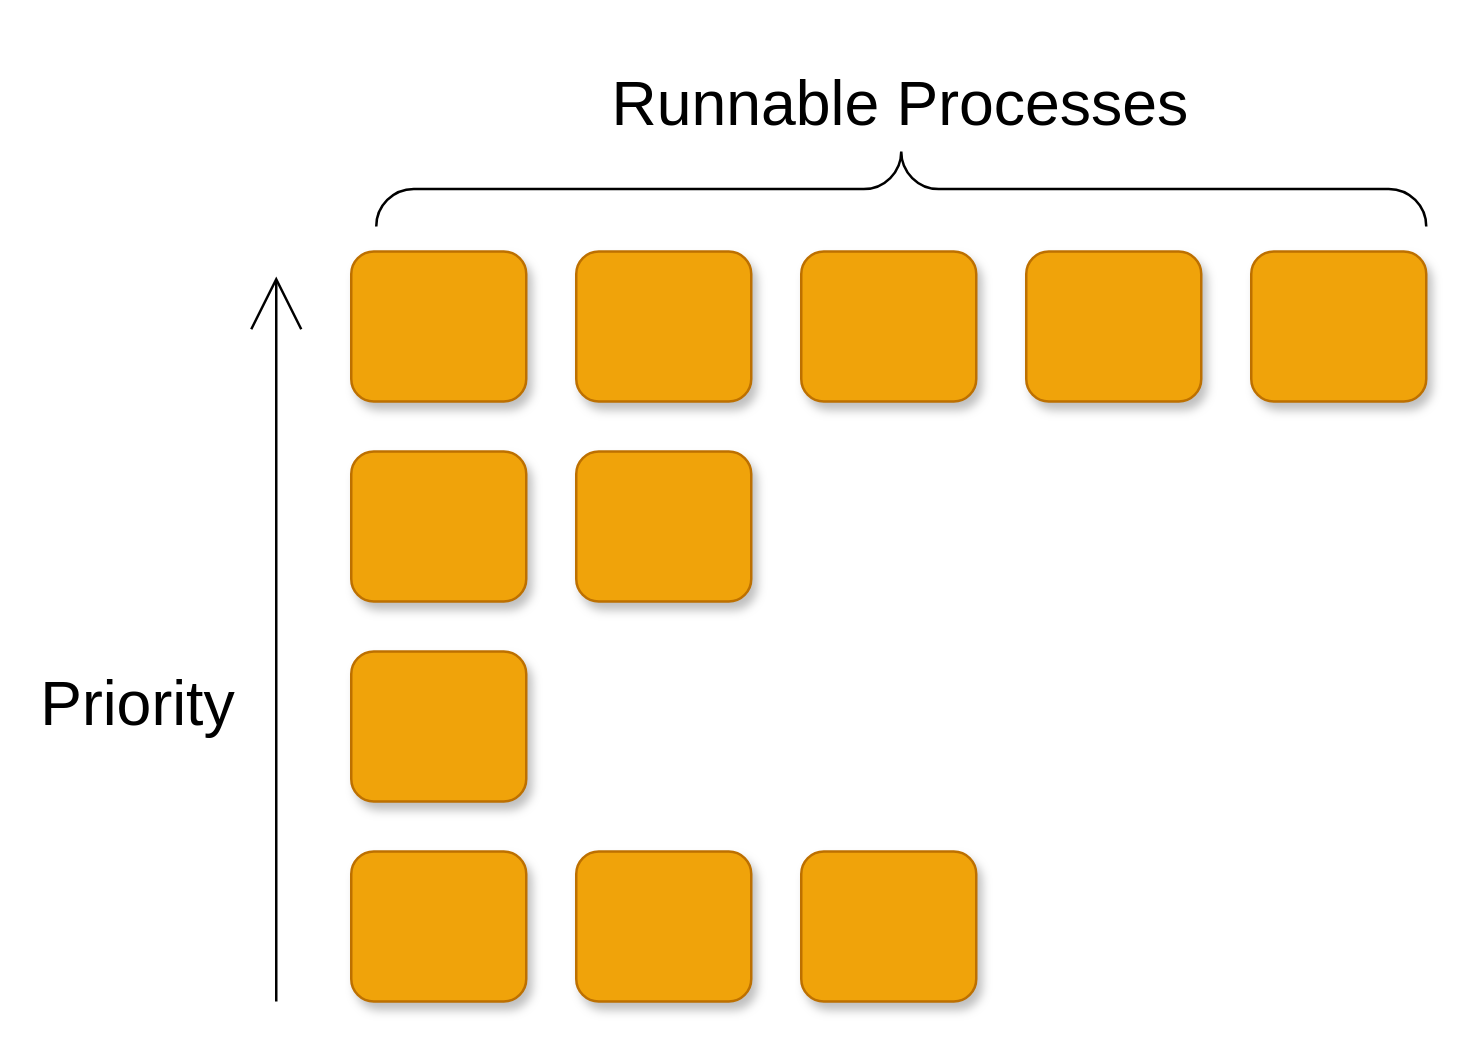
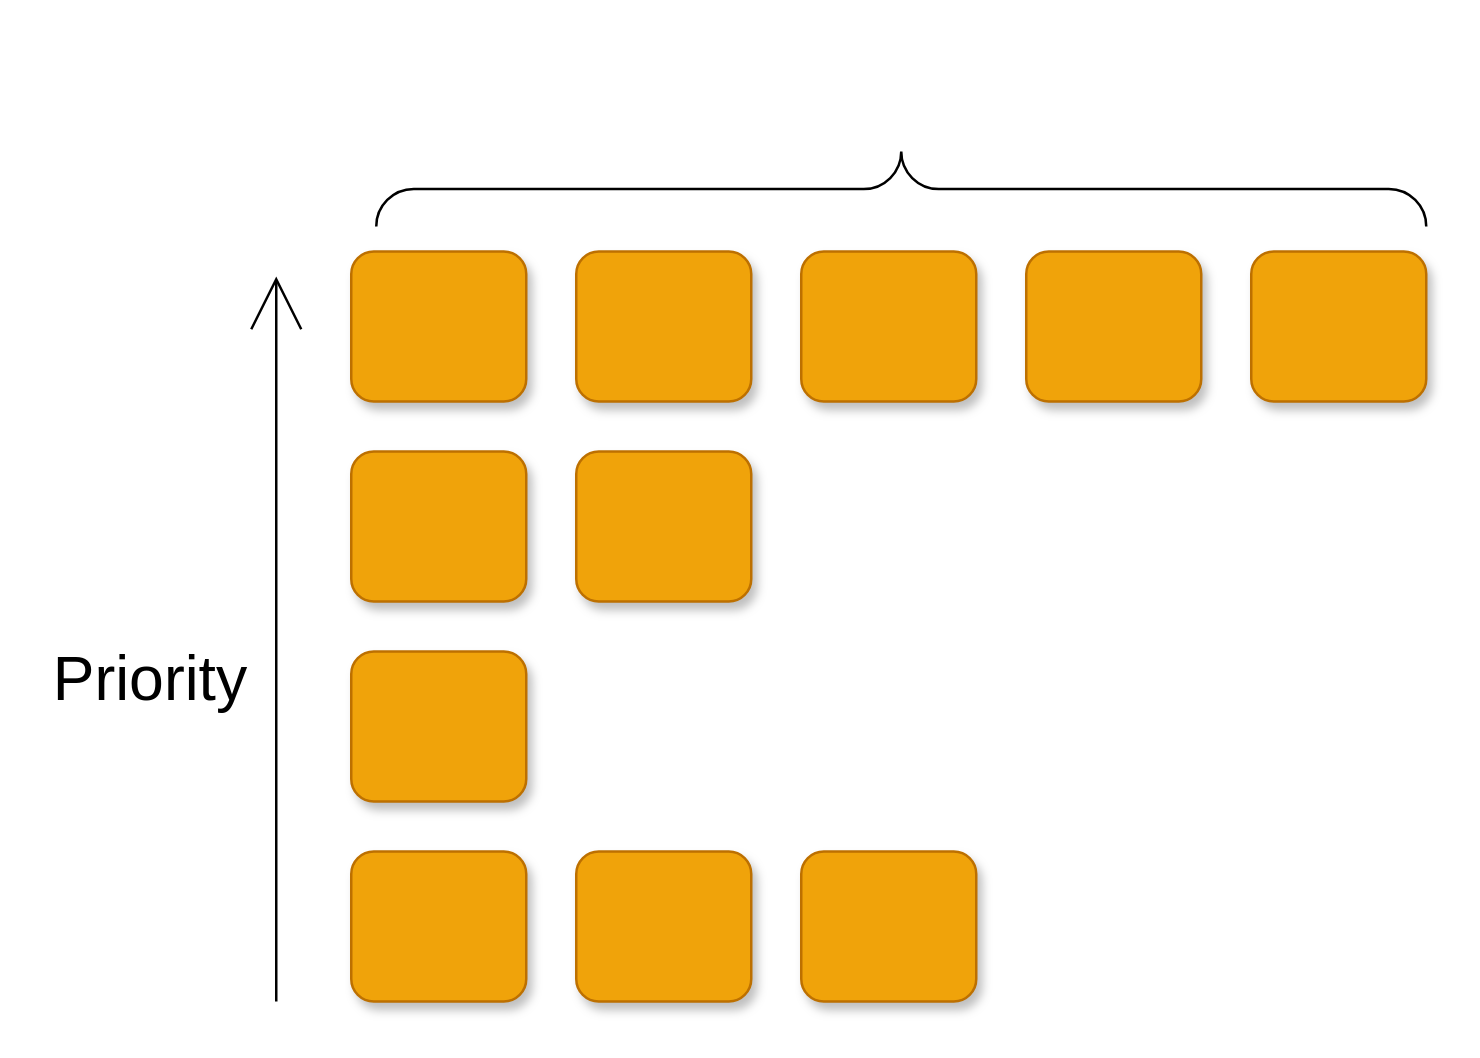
  <mxCell id="0" />
  <mxCell id="1" parent="0" />
  <mxCell id="2" value="" style="rounded=1;whiteSpace=wrap;html=1;fillColor=#f0a30a;strokeColor=#BD7000;fontColor=#000000;shadow=1;" vertex="1" parent="1"><mxGeometry x="140" y="100" width="70" height="60" as="geometry" /></mxCell>
  <mxCell id="3" value="" style="endArrow=open;html=1;endFill=0;endSize=19;strokeColor=#000000;" edge="1" parent="1"><mxGeometry width="50" height="50" relative="1" as="geometry"><mxPoint x="110" y="400" as="sourcePoint" /><mxPoint x="110" y="110" as="targetPoint" /></mxGeometry></mxCell>
- <mxCell id="4" value="Priority" style="text;html=1;strokeColor=none;fillColor=none;align=center;verticalAlign=middle;whiteSpace=wrap;rounded=0;shadow=1;fontSize=25;fontColor=#000000;" vertex="1" parent="1"><mxGeometry x="15" y="260" width="80" height="40" as="geometry" /></mxCell>
+ <mxCell id="4" value="Priority" style="text;html=1;strokeColor=none;fillColor=none;align=center;verticalAlign=middle;whiteSpace=wrap;rounded=0;shadow=1;fontSize=25;fontColor=#000000;" vertex="1" parent="1"><mxGeometry y="250" width="80" height="40" as="geometry" x="20" /></mxCell>
  <mxCell id="5" value="" style="rounded=1;whiteSpace=wrap;html=1;fillColor=#f0a30a;strokeColor=#BD7000;fontColor=#000000;shadow=1;" vertex="1" parent="1"><mxGeometry x="230" y="100" width="70" height="60" as="geometry" /></mxCell>
  <mxCell id="6" value="" style="rounded=1;whiteSpace=wrap;html=1;fillColor=#f0a30a;strokeColor=#BD7000;fontColor=#000000;shadow=1;" vertex="1" parent="1"><mxGeometry x="320" y="100" width="70" height="60" as="geometry" /></mxCell>
  <mxCell id="7" value="" style="rounded=1;whiteSpace=wrap;html=1;fillColor=#f0a30a;strokeColor=#BD7000;fontColor=#000000;shadow=1;" vertex="1" parent="1"><mxGeometry x="410" y="100" width="70" height="60" as="geometry" /></mxCell>
  <mxCell id="8" value="" style="rounded=1;whiteSpace=wrap;html=1;fillColor=#f0a30a;strokeColor=#BD7000;fontColor=#000000;shadow=1;" vertex="1" parent="1"><mxGeometry x="500" y="100" width="70" height="60" as="geometry" /></mxCell>
  <mxCell id="9" value="" style="rounded=1;whiteSpace=wrap;html=1;fillColor=#f0a30a;strokeColor=#BD7000;fontColor=#000000;shadow=1;" vertex="1" parent="1"><mxGeometry x="140" y="180" width="70" height="60" as="geometry" /></mxCell>
  <mxCell id="10" value="" style="rounded=1;whiteSpace=wrap;html=1;fillColor=#f0a30a;strokeColor=#BD7000;fontColor=#000000;shadow=1;" vertex="1" parent="1"><mxGeometry x="230" y="180" width="70" height="60" as="geometry" /></mxCell>
  <mxCell id="11" value="" style="rounded=1;whiteSpace=wrap;html=1;fillColor=#f0a30a;strokeColor=#BD7000;fontColor=#000000;shadow=1;" vertex="1" parent="1"><mxGeometry x="140" y="340" width="70" height="60" as="geometry" /></mxCell>
  <mxCell id="12" value="" style="rounded=1;whiteSpace=wrap;html=1;fillColor=#f0a30a;strokeColor=#BD7000;fontColor=#000000;shadow=1;" vertex="1" parent="1"><mxGeometry x="230" y="340" width="70" height="60" as="geometry" /></mxCell>
  <mxCell id="13" value="" style="rounded=1;whiteSpace=wrap;html=1;fillColor=#f0a30a;strokeColor=#BD7000;fontColor=#000000;shadow=1;" vertex="1" parent="1"><mxGeometry x="320" y="340" width="70" height="60" as="geometry" /></mxCell>
  <mxCell id="14" value="" style="rounded=1;whiteSpace=wrap;html=1;fillColor=#f0a30a;strokeColor=#BD7000;fontColor=#000000;shadow=1;" vertex="1" parent="1"><mxGeometry x="140" y="260" width="70" height="60" as="geometry" /></mxCell>
  <mxCell id="15" value="" style="verticalLabelPosition=bottom;shadow=0;dashed=0;align=center;html=1;verticalAlign=top;strokeWidth=1;shape=mxgraph.mockup.markup.curlyBrace;fontSize=25;fillColor=none;strokeColor=#000000;" vertex="1" parent="1"><mxGeometry x="150" y="60" width="420" height="30" as="geometry" /></mxCell>
- <mxCell id="16" value="Runnable Processes" style="text;html=1;strokeColor=none;fillColor=none;align=center;verticalAlign=middle;whiteSpace=wrap;rounded=0;shadow=1;fontSize=25;fontColor=#000000;" vertex="1" parent="1"><mxGeometry x="230" width="260" height="40" as="geometry" y="20" /></mxCell>
